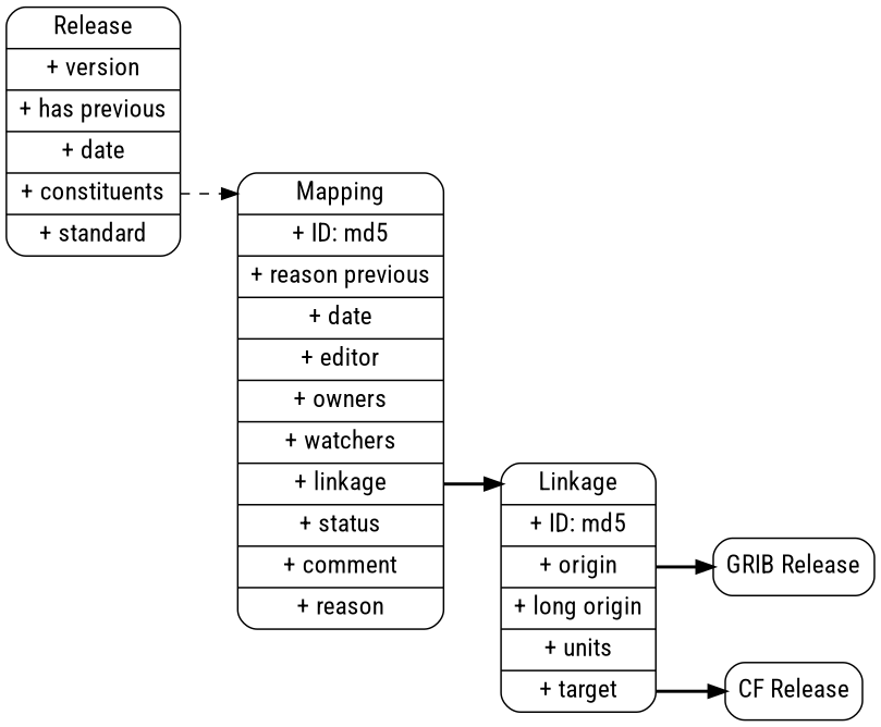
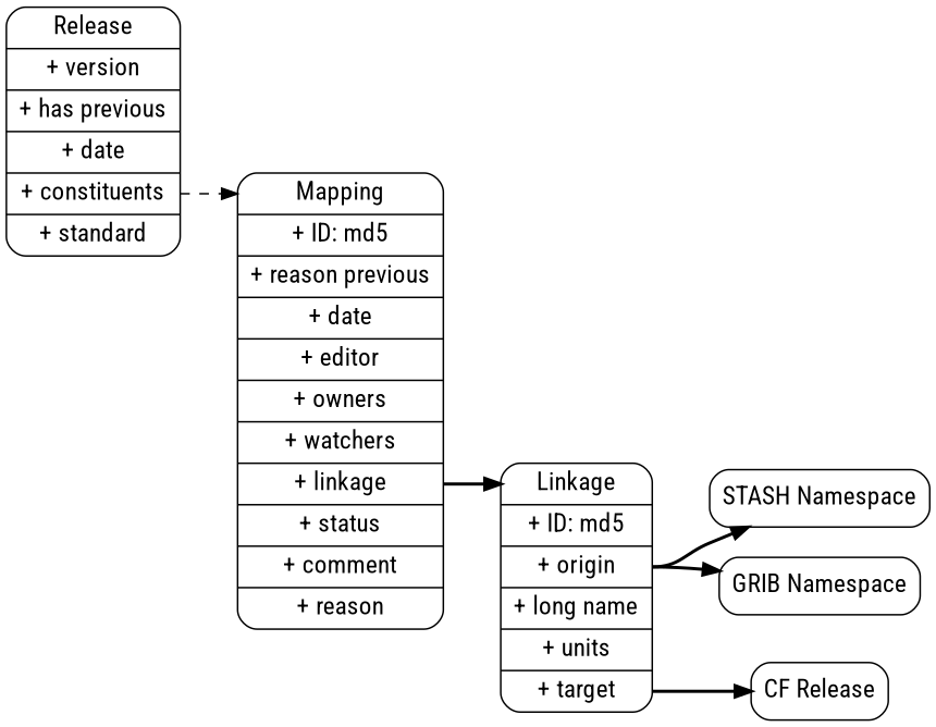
  digraph {
    fontname="Roboto Condensed"
    rankdir=LR
    node [fontname="Roboto Condensed" fontsize=16 shape=Mrecord]
    edge [fontname="Roboto Condensed" fontsize=12 style=bold tailport=origin]
-   n1 [label="<title> Linkage |+ ID: md5 |<origin>+ origin |+ long origin |+ units|<target>+ target "]
+   n1 [label="<title> Linkage |+ ID: md5 |<origin>+ origin |+ long name |+ units|<target>+ target "]
    n2 [label="CF Release"]
-   n4 [label="GRIB Release"]
+   n3 [label="STASH Namespace"]
+   n4 [label="GRIB Namespace"]
    n5 [label="<title> Mapping |+ ID: md5 |+ reason previous |+ date |+ editor |+ owners |+ watchers|<plink>+ linkage|+ status |+ comment|+ reason"]
    n6 [label="<title> Release |+ version|+ has previous|+ date|<con>+ constituents|+ standard"]
    n1 -> n2 [tailport=target]
+   n1 -> n3
    n1 -> n4
    n5 -> n1 [headport=title tailport=plink]
    n6 -> n5 [headport=title style=dashed tailport=con]
  }
